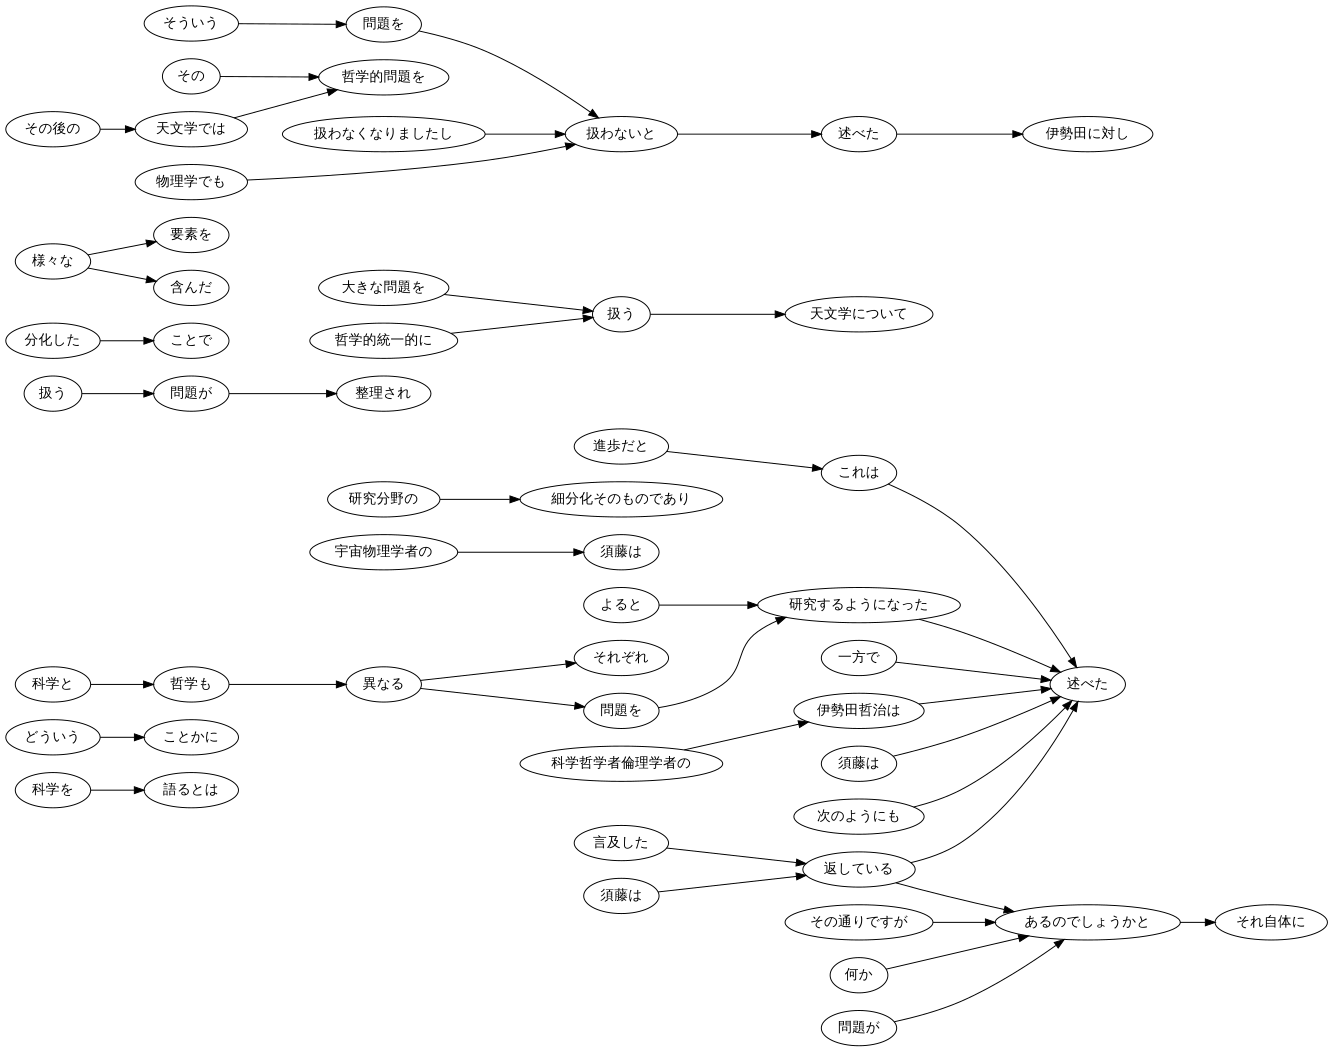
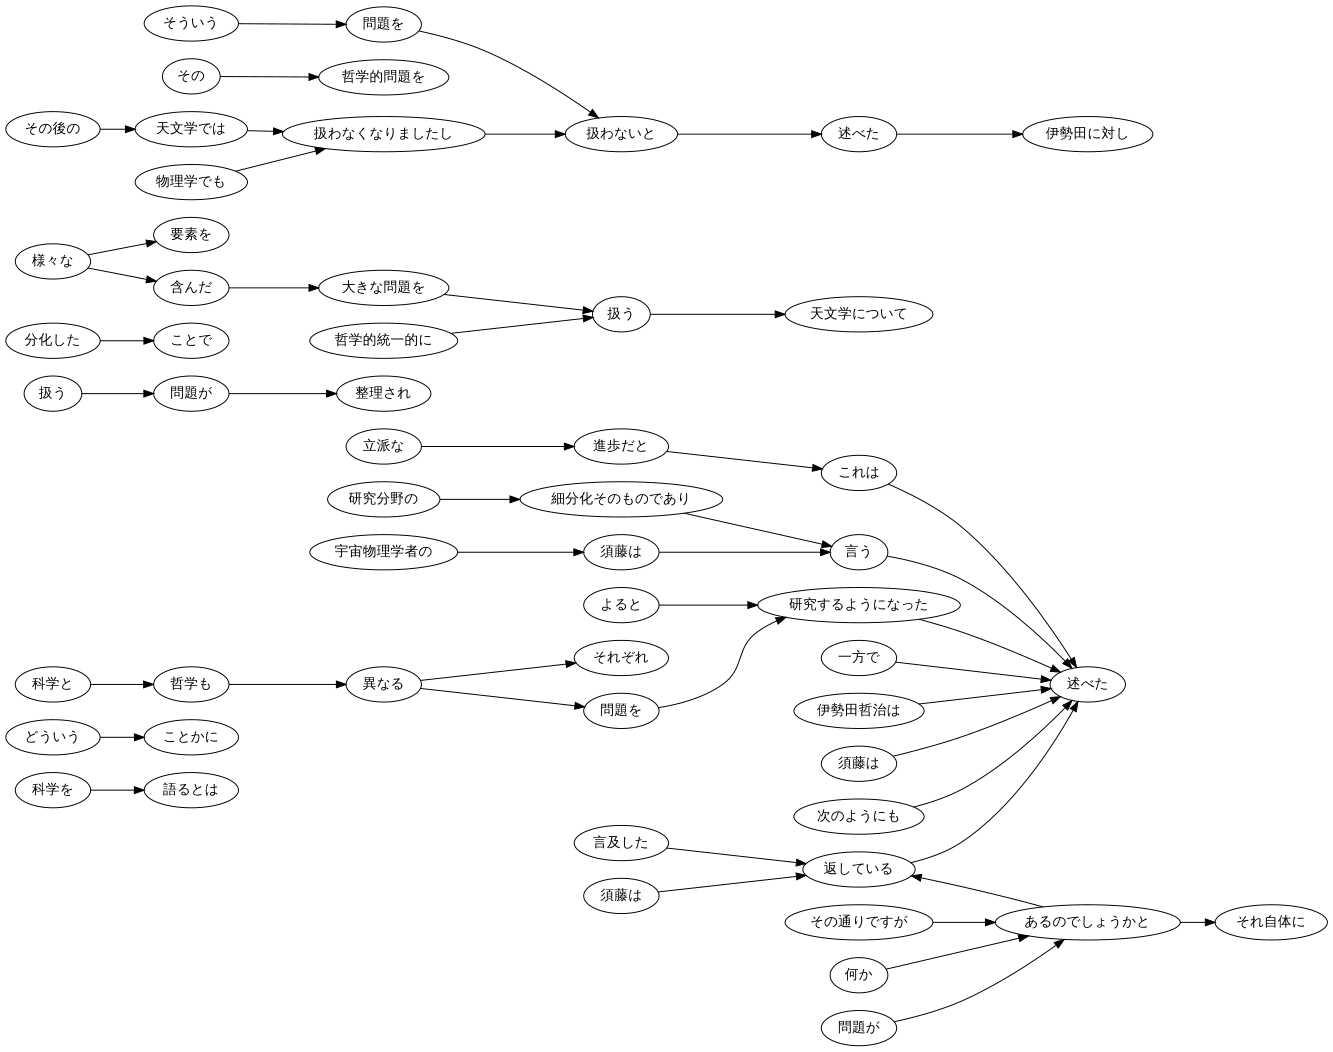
  digraph {
    fontname=Merriweather
    rankdir=LR
    node [fontname=Merriweather]
    edge [fontname=Merriweather]
    n1 [label="科学を"]
    n2 [label="語るとは"]
    n3 [label="ことかに"]
    n4 [label="よると"]
    n5 [label="研究するようになった"]
    n6 [label="どういう"]
    n7 [label="述べた"]
    n8 [label="扱う"]
    n9 [label="問題が"]
    n10 [label="整理され"]
    n11 [label="分化した"]
    n12 [label="ことで"]
    n13 [label="科学と"]
    n14 [label="哲学も"]
    n15 [label="異なる"]
    n16 [label="問題を"]
    n17 [label="それぞれ"]
    n18 [label="これは"]
    n19 [label="研究分野の"]
    n20 [label="細分化そのものであり"]
+   n21 [label="言う"]
+   n22 [label="立派な"]
    n23 [label="進歩だと"]
    n24 [label="宇宙物理学者の"]
    n25 [label="須藤は"]
    n26 [label="一方で"]
-   n27 [label="科学哲学者倫理学者の"]
    n28 [label="伊勢田哲治は"]
    n29 [label="様々な"]
    n30 [label="要素を"]
    n31 [label="含んだ"]
    n32 [label="大きな問題を"]
    n33 [label="扱う"]
    n34 [label="天文学について"]
    n35 [label="哲学的統一的に"]
    n36 [label="言及した"]
    n37 [label="返している"]
    n38 [label="その後の"]
    n39 [label="天文学では"]
    n40 [label="扱わなくなりましたし"]
    n41 [label="扱わないと"]
    n42 [label="述べた"]
    n43 [label="その"]
    n44 [label="哲学的問題を"]
    n45 [label="伊勢田に対し"]
    n46 [label="物理学でも"]
    n47 [label="そういう"]
    n48 [label="問題を"]
    n49 [label="須藤は"]
    n50 [label="その通りですが"]
    n51 [label="あるのでしょうかと"]
    n52 [label="それ自体に"]
    n53 [label="何か"]
    n54 [label="問題が"]
    n55 [label="須藤は"]
    n56 [label="次のようにも"]
    n1 -> n2
    n4 -> n5
    n5 -> n7
    n6 -> n3
    n8 -> n9
    n9 -> n10
    n11 -> n12
    n13 -> n14
    n14 -> n15
    n15 -> n16
    n15 -> n17
    n16 -> n5
    n18 -> n7
    n19 -> n20
+   n20 -> n21
+   n21 -> n7
+   n22 -> n23
    n23 -> n18
    n24 -> n25
+   n25 -> n21
    n26 -> n7
-   n27 -> n28
    n28 -> n7
    n29 -> n30
    n29 -> n31
+   n31 -> n32
    n32 -> n33
    n33 -> n34
    n35 -> n33
    n36 -> n37
    n37 -> n7
    n38 -> n39
-   n39 -> n44
+   n39 -> n40
    n40 -> n41
    n41 -> n42
    n42 -> n45
    n43 -> n44
-   n46 -> n41
+   n46 -> n40
    n47 -> n48
    n48 -> n41
    n49 -> n37
    n50 -> n51
-   n37 -> n51
+   n51 -> n37
    n51 -> n52
    n53 -> n51
    n54 -> n51
    n55 -> n7
    n56 -> n7
  }
